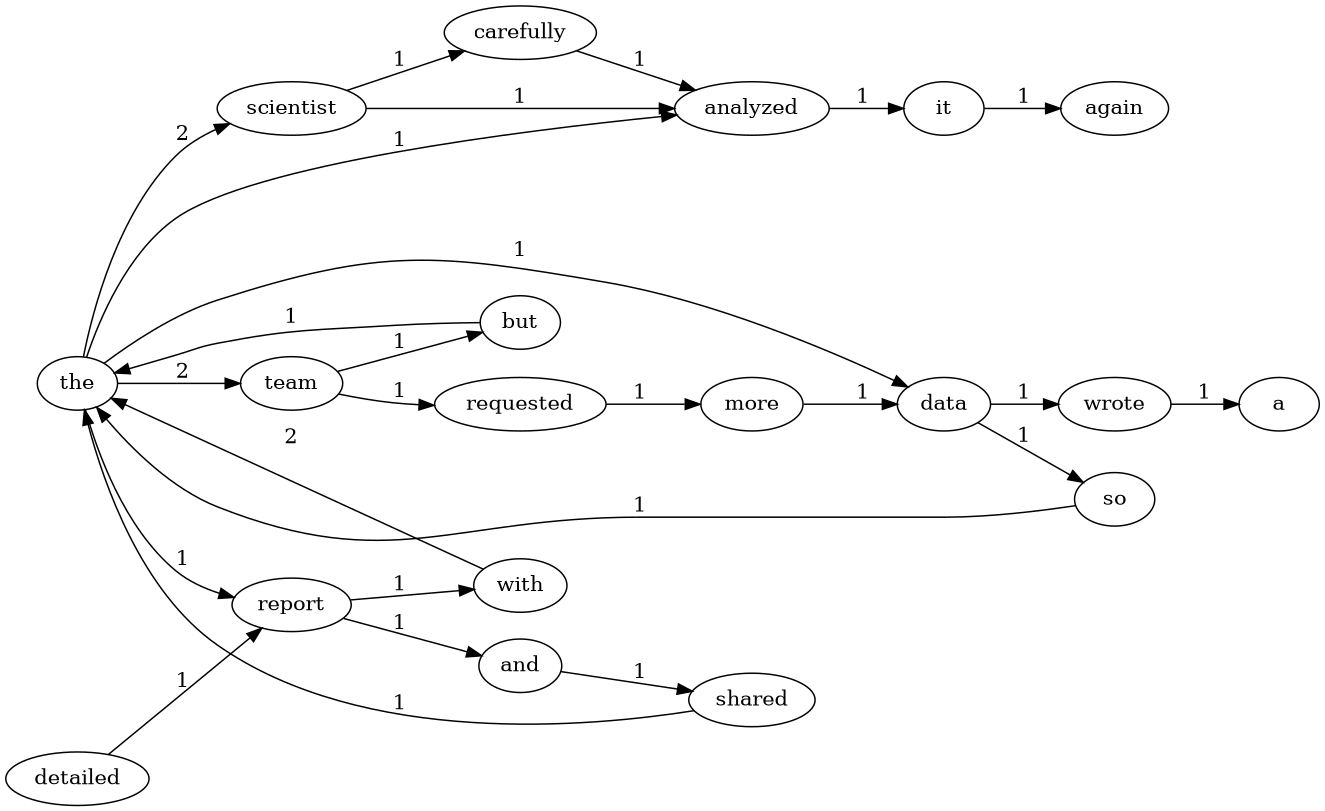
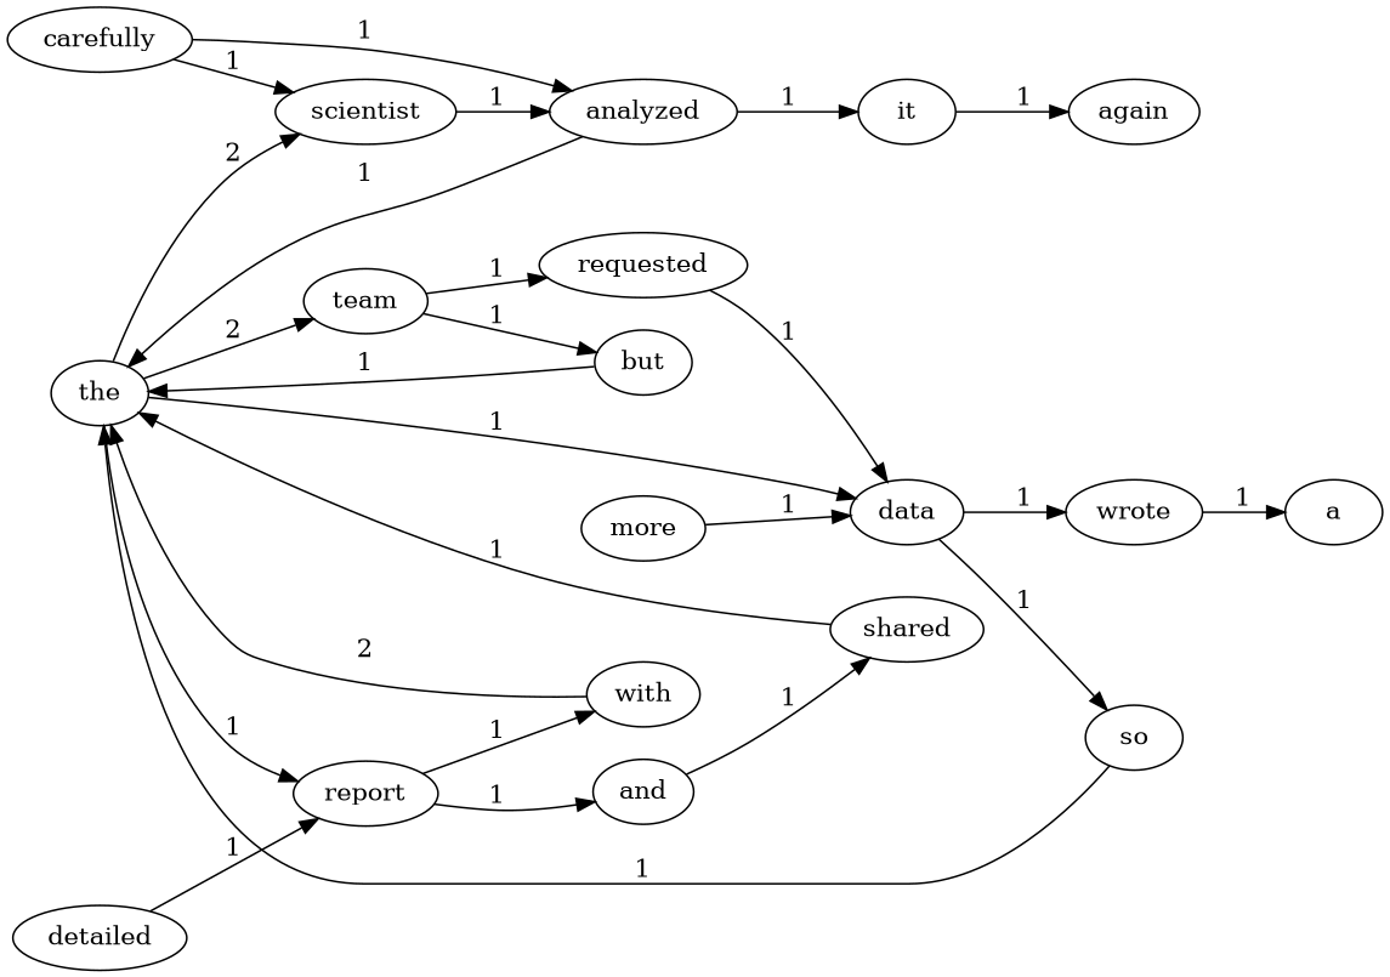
  digraph {
    rankdir=LR
    node [color=black fillcolor=white shape=ellipse style=filled]
    edge [fontcolor=black weight=1]
    the
    scientist
    data
    report
    team
    carefully
    analyzed
    wrote
    so
    and
    with
    but
    requested
    it
    a
    shared
    more
    again
    detailed
    the -> scientist [label=2 weight=2]
    the -> data [label=1]
    the -> report [label=1]
    the -> team [label=2 weight=2]
-   scientist -> carefully [label=1]
+   carefully -> scientist [label=1]
    scientist -> analyzed [label=1]
    data -> wrote [label=1]
    data -> so [label=1]
    report -> and [label=1]
    report -> with [label=1]
    team -> but [label=1]
    team -> requested [label=1]
    carefully -> analyzed [label=1]
-   the -> analyzed [label=1]
+   analyzed -> the [label=1]
    analyzed -> it [label=1]
    wrote -> a [label=1]
    so -> the [label=1]
    and -> shared [label=1]
    with -> the [label=2]
    but -> the [label=1]
-   requested -> more [label=1]
+   requested -> data [label=1]
    it -> again [label=1]
    shared -> the [label=1]
    more -> data [label=1]
    detailed -> report [label=1]
  }
